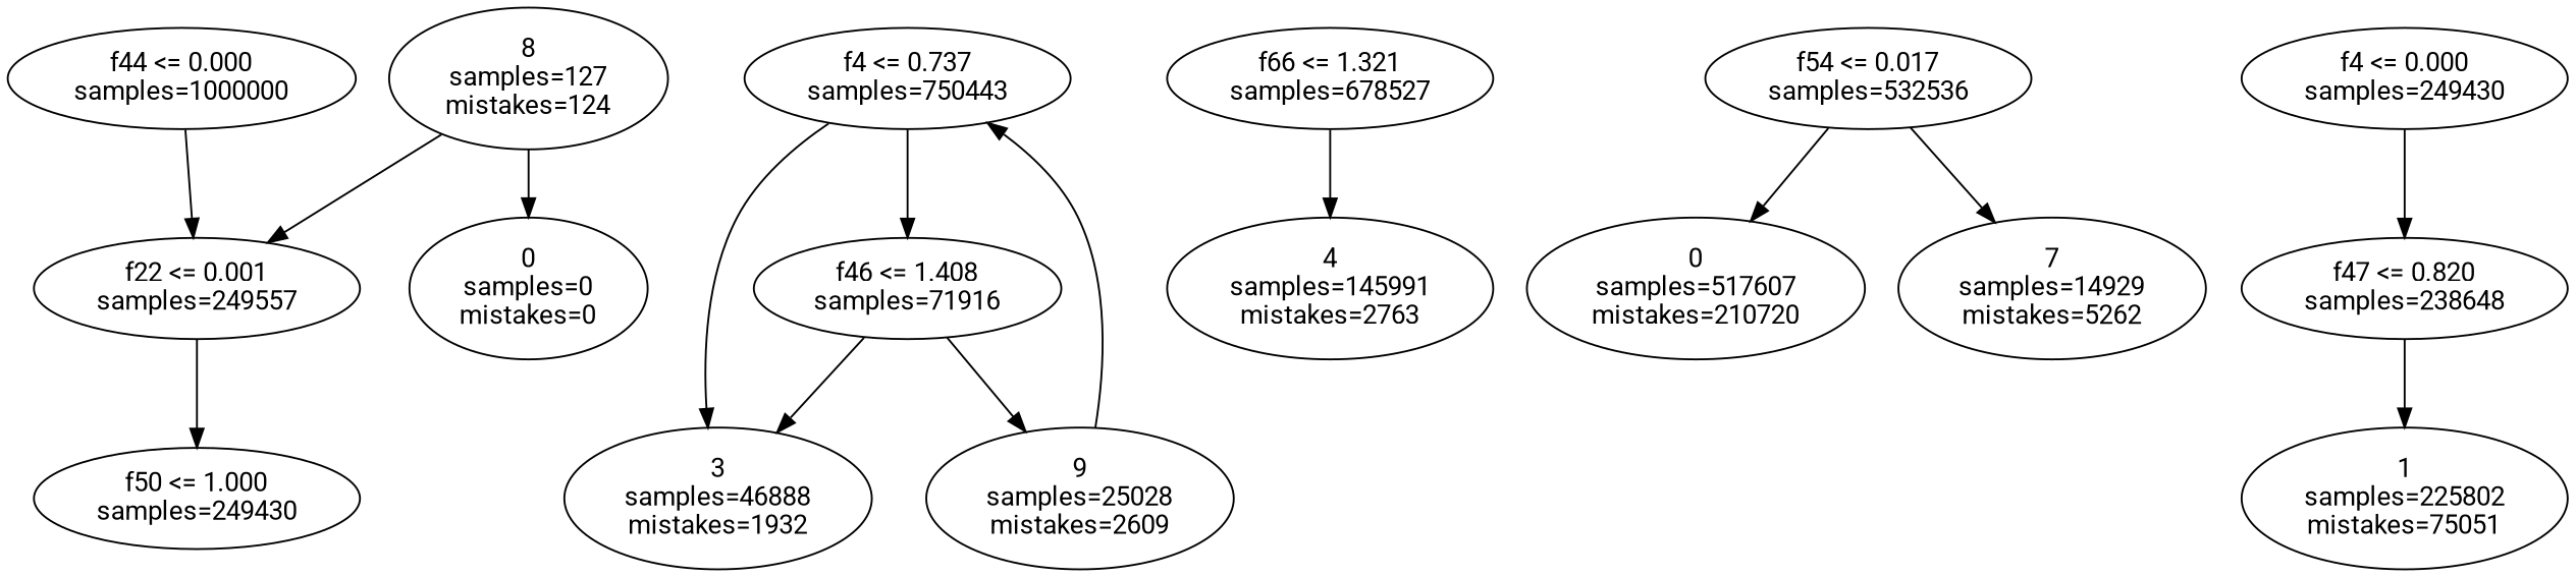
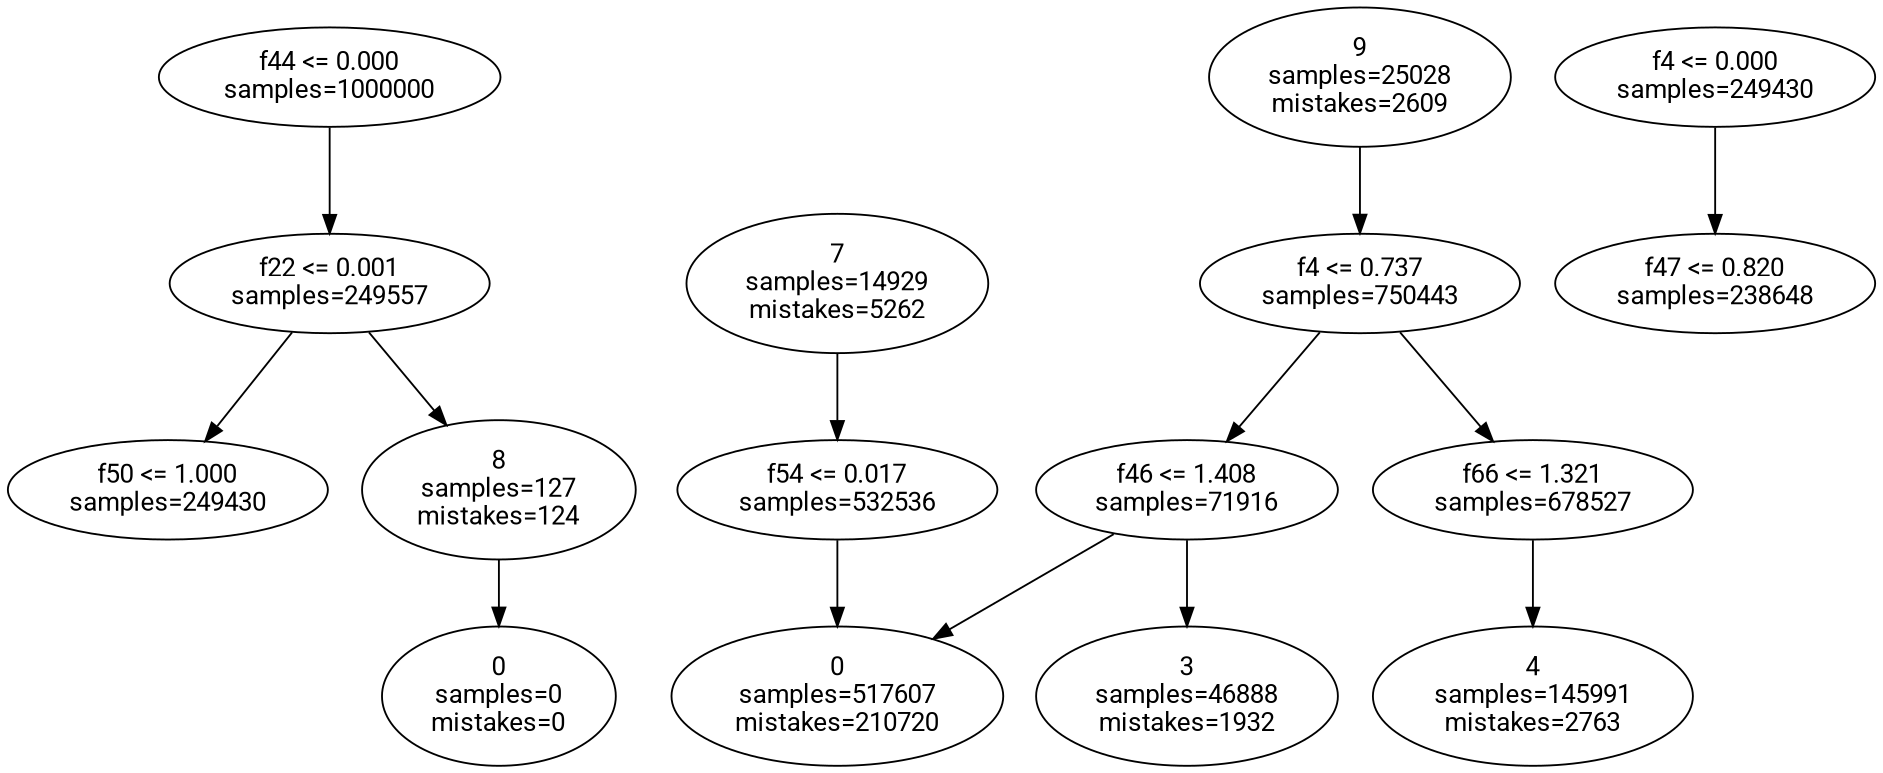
  digraph {
    fontname=Roboto
    node [fontname=Roboto]
    edge [fontname=Roboto]
    n1 [label="f44 <= 0.000\nsamples=\1000000"]
    n2 [label="f22 <= 0.001\nsamples=\249557"]
    n3 [label="f4 <= 0.737\nsamples=\750443"]
    n4 [label="f66 <= 1.321\nsamples=\678527"]
    n5 [label="f46 <= 1.408\nsamples=\71916"]
    n6 [label="f50 <= 1.000\nsamples=\249430"]
    n7 [label="8\nsamples=\127\nmistakes=\124"]
    n8 [label="4\nsamples=\145991\nmistakes=\2763"]
    n9 [label="3\nsamples=\46888\nmistakes=\1932"]
    n10 [label="9\nsamples=\25028\nmistakes=\2609"]
    n11 [label="0\nsamples=\0\nmistakes=\0"]
    n12 [label="f54 <= 0.017\nsamples=\532536"]
    n13 [label="0\nsamples=\517607\nmistakes=\210720"]
    n14 [label="7\nsamples=\14929\nmistakes=\5262"]
    n15 [label="f4 <= 0.000\nsamples=\249430"]
    n16 [label="f47 <= 0.820\nsamples=\238648"]
-   n17 [label="1\nsamples=\225802\nmistakes=\75051"]
    n1 -> n2
    n2 -> n6
-   n7 -> n2
-   n3 -> n9
+   n2 -> n7
+   n3 -> n4
    n3 -> n5
    n4 -> n8
    n5 -> n9
-   n5 -> n10
+   n5 -> n13
    n7 -> n11
    n10 -> n3
    n12 -> n13
-   n12 -> n14
+   n14 -> n12
    n15 -> n16
-   n16 -> n17
  }
